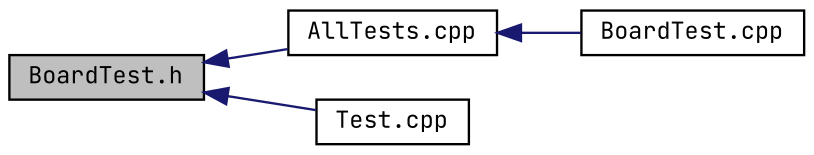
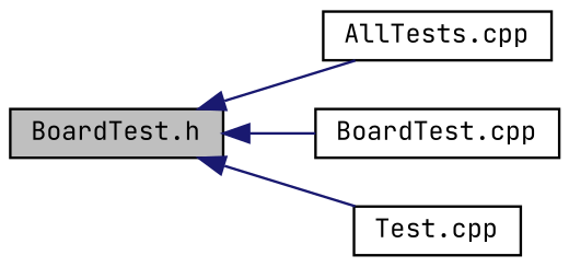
  digraph {
    fontname="JetBrains Mono"
    rankdir=LR
    node [color=black fillcolor=white fontname="JetBrains Mono" fontsize=10 shape=record style=filled]
    edge [color=midnightblue dir=back fontname="JetBrains Mono" fontsize=10 labelfontname=Helvetica labelfontsize=10 style=solid]
    n1 [fillcolor=grey75 fontcolor=black height=0.2 label="BoardTest.h" width=0.4]
    n2 [height=0.2 label="AllTests.cpp" width=0.4]
    n3 [height=0.2 label="BoardTest.cpp" width=0.4]
    n4 [height=0.2 label="Test.cpp" width=0.4]
    n1 -> n2
-   n2 -> n3
+   n1 -> n3
    n1 -> n4
  }
